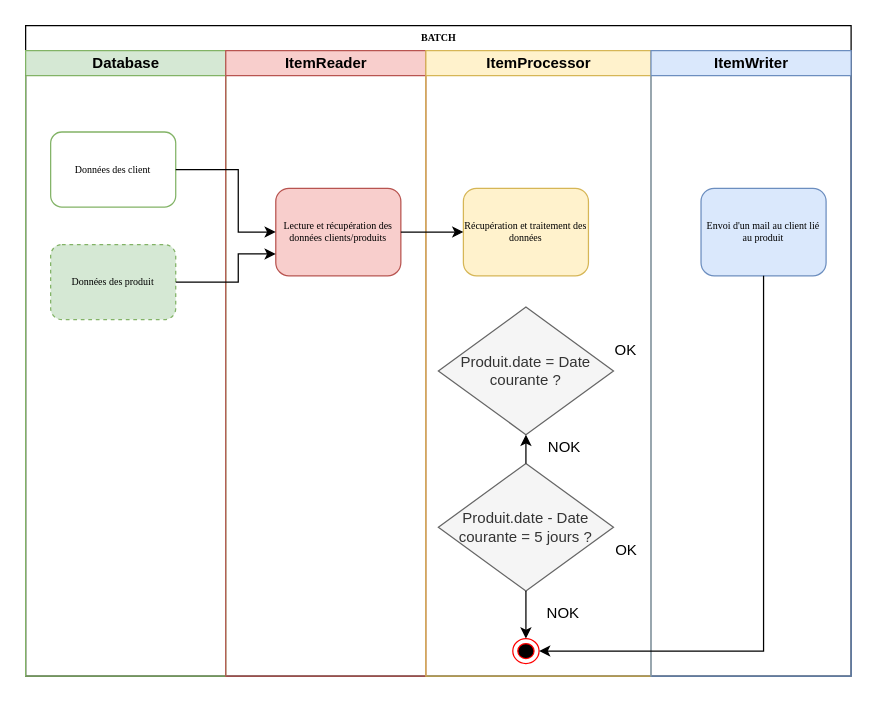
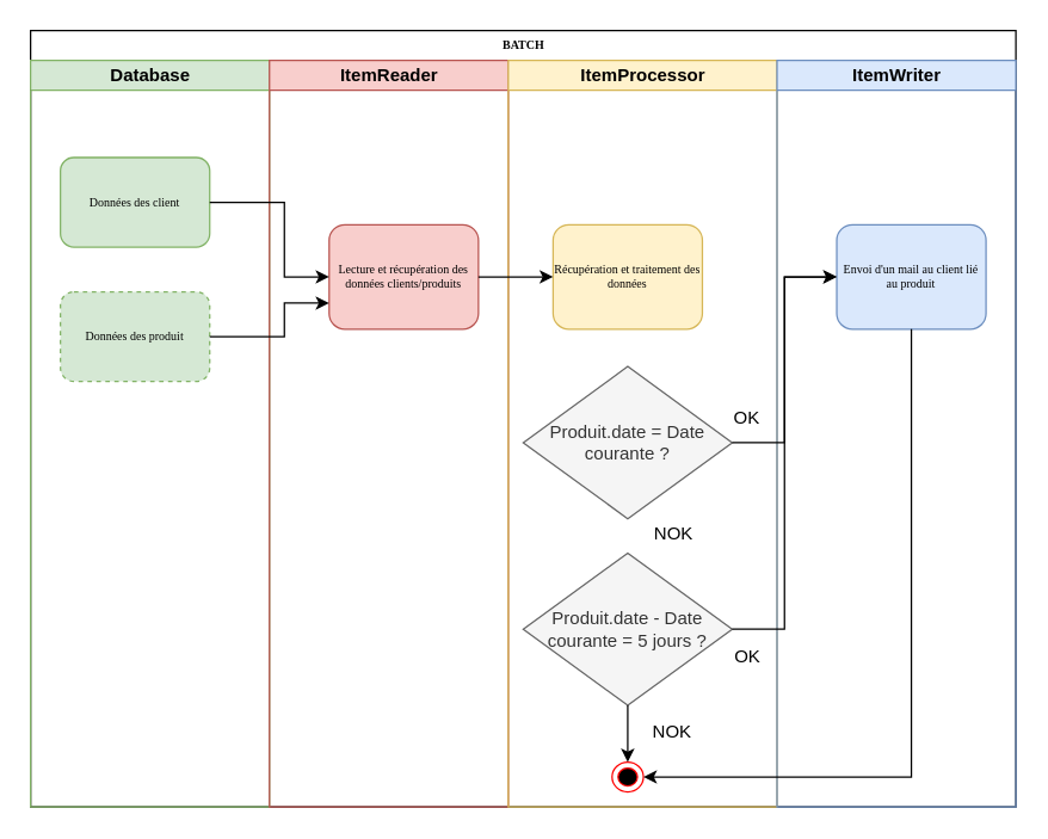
  <mxCell id="0" />
  <mxCell id="1" parent="0" />
  <mxCell id="2" value="BATCH" style="swimlane;html=1;childLayout=stackLayout;startSize=20;rounded=0;shadow=0;labelBackgroundColor=none;strokeWidth=1;fontFamily=Verdana;fontSize=8;align=center;" parent="1" vertex="1"><mxGeometry x="20" y="20" width="660" height="520" as="geometry" /></mxCell>
  <mxCell id="3" value="Database" style="swimlane;html=1;startSize=20;fillColor=#d5e8d4;strokeColor=#82b366;" parent="2" vertex="1"><mxGeometry y="20" width="160" height="500" as="geometry" /></mxCell>
- <mxCell id="4" value="Données des client" style="rounded=1;whiteSpace=wrap;html=1;shadow=0;labelBackgroundColor=none;strokeWidth=1;fontFamily=Verdana;fontSize=8;align=center;fillColor=#ffffff;strokeColor=#82b366;" parent="3" vertex="1"><mxGeometry x="20" y="65" width="100" height="60" as="geometry" /></mxCell>
+ <mxCell id="4" value="Données des client" style="rounded=1;whiteSpace=wrap;html=1;shadow=0;labelBackgroundColor=none;strokeWidth=1;fontFamily=Verdana;fontSize=8;align=center;fillColor=#d5e8d4;strokeColor=#82b366;" parent="3" vertex="1"><mxGeometry x="20" y="65" width="100" height="60" as="geometry" /></mxCell>
  <mxCell id="5" value="Données des produit" style="rounded=1;whiteSpace=wrap;html=1;shadow=0;labelBackgroundColor=none;strokeWidth=1;fontFamily=Verdana;fontSize=8;align=center;fillColor=#d5e8d4;strokeColor=#82b366;dashed=1;" parent="3" vertex="1"><mxGeometry x="20" y="155" width="100" height="60" as="geometry" /></mxCell>
  <mxCell id="6" value="ItemReader" style="swimlane;html=1;startSize=20;fillColor=#f8cecc;strokeColor=#b85450;" parent="2" vertex="1"><mxGeometry x="160" y="20" width="160" height="500" as="geometry" /></mxCell>
  <mxCell id="7" value="Lecture et récupération des données clients/produits" style="rounded=1;whiteSpace=wrap;html=1;shadow=0;labelBackgroundColor=none;strokeWidth=1;fontFamily=Verdana;fontSize=8;align=center;fillColor=#f8cecc;strokeColor=#b85450;" parent="6" vertex="1"><mxGeometry x="40" y="110" width="100" height="70" as="geometry" /></mxCell>
  <mxCell id="8" value="ItemProcessor" style="swimlane;html=1;startSize=20;fillColor=#fff2cc;strokeColor=#d6b656;" parent="2" vertex="1"><mxGeometry x="320" y="20" width="180" height="500" as="geometry" /></mxCell>
  <mxCell id="9" value="Récupération et traitement des données" style="rounded=1;whiteSpace=wrap;html=1;shadow=0;labelBackgroundColor=none;strokeWidth=1;fontFamily=Verdana;fontSize=8;align=center;fillColor=#fff2cc;strokeColor=#d6b656;" vertex="1" parent="8"><mxGeometry x="30" y="110" width="100" height="70" as="geometry" /></mxCell>
  <mxCell id="10" value="Produit.date = Date courante ?" style="rhombus;whiteSpace=wrap;html=1;fillColor=#f5f5f5;strokeColor=#666666;fontColor=#333333;" vertex="1" parent="8"><mxGeometry x="10" y="205" width="140" height="102" as="geometry" /></mxCell>
  <mxCell id="11" value="Produit.date - Date courante = 5 jours ?" style="rhombus;whiteSpace=wrap;html=1;fillColor=#f5f5f5;strokeColor=#666666;fontColor=#333333;" vertex="1" parent="8"><mxGeometry x="10" y="330" width="140" height="102" as="geometry" /></mxCell>
  <mxCell id="12" value="" style="ellipse;html=1;shape=endState;fillColor=#000000;strokeColor=#ff0000;" vertex="1" parent="8"><mxGeometry x="69.5" y="470" width="21" height="20" as="geometry" /></mxCell>
  <mxCell id="13" style="edgeStyle=orthogonalEdgeStyle;rounded=0;orthogonalLoop=1;jettySize=auto;html=1;exitX=0.5;exitY=1;exitDx=0;exitDy=0;entryX=0.5;entryY=0;entryDx=0;entryDy=0;" edge="1" parent="8" source="11" target="12"><mxGeometry relative="1" as="geometry"><mxPoint x="80.176" y="460" as="targetPoint" /></mxGeometry></mxCell>
  <mxCell id="14" value="NOK" style="text;html=1;strokeColor=none;fillColor=none;align=center;verticalAlign=middle;whiteSpace=wrap;rounded=0;" vertex="1" parent="8"><mxGeometry x="90" y="440" width="40" height="20" as="geometry" /></mxCell>
  <mxCell id="15" value="NOK" style="text;html=1;strokeColor=none;fillColor=none;align=center;verticalAlign=middle;whiteSpace=wrap;rounded=0;" vertex="1" parent="8"><mxGeometry x="90.5" y="307" width="40" height="20" as="geometry" /></mxCell>
  <mxCell id="16" value="OK" style="text;html=1;strokeColor=none;fillColor=none;align=center;verticalAlign=middle;whiteSpace=wrap;rounded=0;" vertex="1" parent="8"><mxGeometry x="140" y="230" width="40" height="20" as="geometry" /></mxCell>
  <mxCell id="17" value="ItemWriter" style="swimlane;html=1;startSize=20;fillColor=#dae8fc;strokeColor=#6c8ebf;" parent="2" vertex="1"><mxGeometry x="500" y="20" width="160" height="500" as="geometry" /></mxCell>
  <mxCell id="18" value="Envoi d'un mail au client lié au produit" style="rounded=1;whiteSpace=wrap;html=1;shadow=0;labelBackgroundColor=none;strokeWidth=1;fontFamily=Verdana;fontSize=8;align=center;fillColor=#dae8fc;strokeColor=#6c8ebf;" vertex="1" parent="17"><mxGeometry x="40" y="110" width="100" height="70" as="geometry" /></mxCell>
  <mxCell id="19" value="OK" style="text;html=1;strokeColor=none;fillColor=none;align=center;verticalAlign=middle;whiteSpace=wrap;rounded=0;" vertex="1" parent="17"><mxGeometry x="-38" y="390" width="37" height="20" as="geometry" /></mxCell>
  <mxCell id="20" style="edgeStyle=orthogonalEdgeStyle;rounded=0;orthogonalLoop=1;jettySize=auto;html=1;exitX=1;exitY=0.5;exitDx=0;exitDy=0;" edge="1" parent="2" source="4" target="7"><mxGeometry relative="1" as="geometry"><Array as="points"><mxPoint x="170" y="115" /><mxPoint x="170" y="165" /></Array></mxGeometry></mxCell>
  <mxCell id="21" style="edgeStyle=orthogonalEdgeStyle;rounded=0;orthogonalLoop=1;jettySize=auto;html=1;exitX=1;exitY=0.5;exitDx=0;exitDy=0;entryX=0;entryY=0.75;entryDx=0;entryDy=0;" edge="1" parent="2" source="5" target="7"><mxGeometry relative="1" as="geometry"><Array as="points"><mxPoint x="170" y="205" /><mxPoint x="170" y="182" /></Array></mxGeometry></mxCell>
  <mxCell id="22" style="edgeStyle=orthogonalEdgeStyle;rounded=0;orthogonalLoop=1;jettySize=auto;html=1;exitX=1;exitY=0.5;exitDx=0;exitDy=0;entryX=0;entryY=0.5;entryDx=0;entryDy=0;" edge="1" parent="2" source="7" target="9"><mxGeometry relative="1" as="geometry" /></mxCell>
- <mxCell id="24" style="edgeStyle=orthogonalEdgeStyle;rounded=0;orthogonalLoop=1;jettySize=auto;html=1;" edge="1" parent="2" source="11" target="10"><mxGeometry relative="1" as="geometry" /></mxCell>
+ <mxCell id="23" style="edgeStyle=orthogonalEdgeStyle;rounded=0;orthogonalLoop=1;jettySize=auto;html=1;entryX=0;entryY=0.5;entryDx=0;entryDy=0;" edge="1" parent="2" source="10" target="18"><mxGeometry relative="1" as="geometry" /></mxCell>
+ <mxCell id="24" style="edgeStyle=orthogonalEdgeStyle;rounded=0;orthogonalLoop=1;jettySize=auto;html=1;entryX=0;entryY=0.5;entryDx=0;entryDy=0;" edge="1" parent="2" source="11" target="18"><mxGeometry relative="1" as="geometry" /></mxCell>
  <mxCell id="25" style="edgeStyle=orthogonalEdgeStyle;rounded=0;orthogonalLoop=1;jettySize=auto;html=1;exitX=0.5;exitY=1;exitDx=0;exitDy=0;entryX=1;entryY=0.5;entryDx=0;entryDy=0;" edge="1" parent="2" source="18" target="12"><mxGeometry relative="1" as="geometry" /></mxCell>
